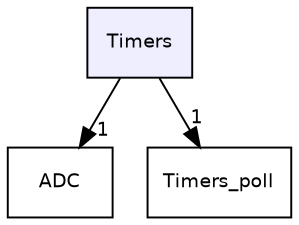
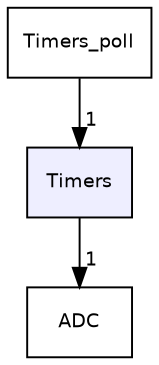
  digraph {
    compound=true
    node [fontname=Helvetica fontsize=10 shape=box]
    edge [headlabel=1 labeldistance=1.5 labelfontname=Helvetica labelfontsize=10]
    n1 [fillcolor="#eeeeff" label=Timers pencolor=black style=filled]
    n2 [label=ADC]
    n3 [label=Timers_poll]
    n1 -> n2
-   n1 -> n3
+   n3 -> n1
  }
